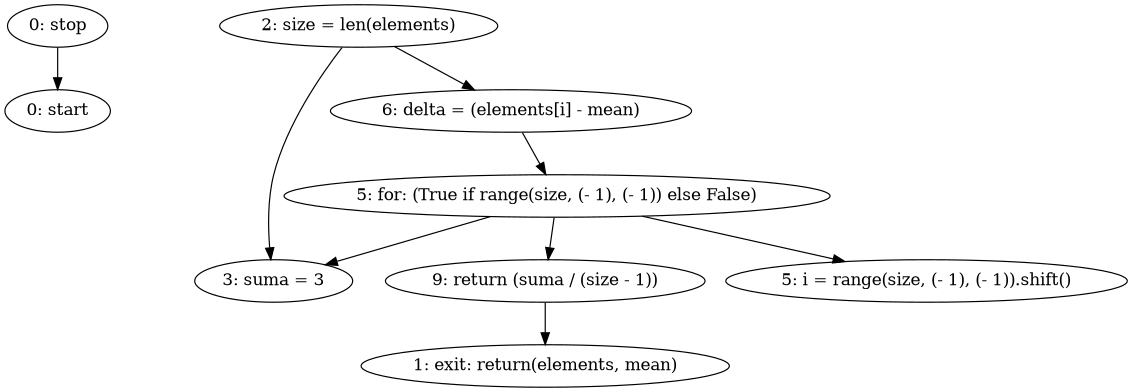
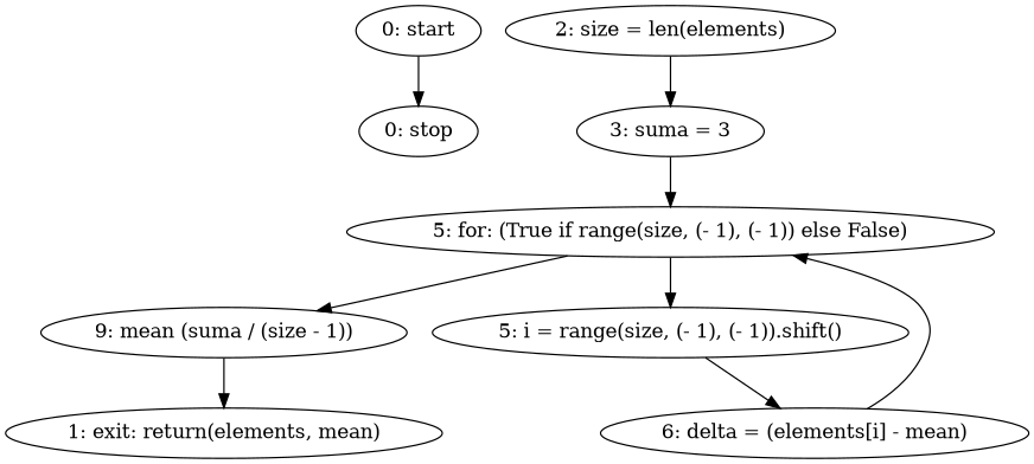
  strict digraph {
    n1 [label="0: start"]
    n2 [label="0: stop"]
    n3 [label="2: size = len(elements)"]
    n4 [label="3: suma = 3"]
    n5 [label="5: for: (True if range(size, (- 1), (- 1)) else False)"]
-   n6 [label="9: return (suma / (size - 1))"]
+   n6 [label="9: mean (suma / (size - 1))"]
    n7 [label="5: i = range(size, (- 1), (- 1)).shift()"]
    n8 [label="1: exit: return(elements, mean)"]
    n9 [label="6: delta = (elements[i] - mean)"]
-   n2 -> n1
+   n1 -> n2
    n3 -> n4
-   n5 -> n4
+   n4 -> n5
    n5 -> n6
    n5 -> n7
    n6 -> n8
-   n3 -> n9
+   n7 -> n9
    n9 -> n5
  }
